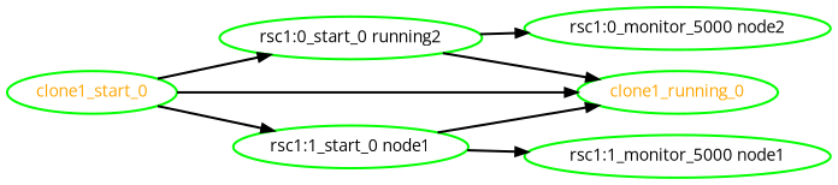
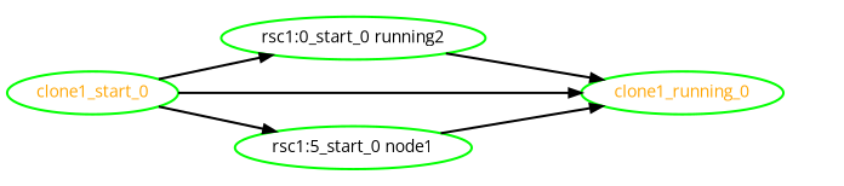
  digraph {
    fontname="Open Sans"
    rankdir=LR
    node [color=green fontcolor=black fontname="Open Sans" style=bold]
    edge [fontname="Open Sans" style=bold]
    clone1_running_0 [fontcolor=orange]
    clone1_start_0 [fontcolor=orange]
    n3 [label="rsc1:0_start_0 running2"]
-   "rsc1:1_start_0 node1"
-   "rsc1:0_monitor_5000 node2"
-   "rsc1:1_monitor_5000 node1"
+   "rsc1:1_start_0 node1" [label="rsc1:5_start_0 node1"]
    clone1_start_0 -> clone1_running_0
    clone1_start_0 -> n3
    clone1_start_0 -> "rsc1:1_start_0 node1"
    n3 -> clone1_running_0
-   n3 -> "rsc1:0_monitor_5000 node2"
    "rsc1:1_start_0 node1" -> clone1_running_0
-   "rsc1:1_start_0 node1" -> "rsc1:1_monitor_5000 node1"
  }
